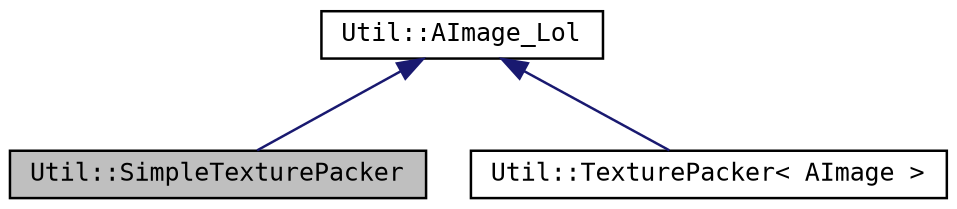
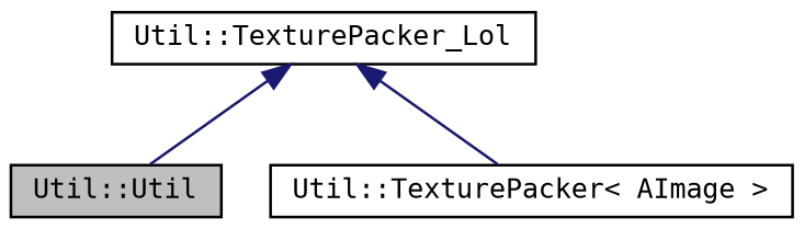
  digraph {
    fontname="DejaVu Sans Mono"
    node [color=black fillcolor=white fontname="DejaVu Sans Mono" fontsize=10 shape=record style=filled]
    edge [color=midnightblue dir=back fontname="DejaVu Sans Mono" fontsize=10 labelfontname=Helvetica labelfontsize=10 style=solid]
-   n1 [fillcolor=grey75 fontcolor=black height=0.2 label="Util::SimpleTexturePacker" width=0.4]
+   n1 [fillcolor=grey75 fontcolor=black height=0.2 label="Util::Util" width=0.4]
    n2 [height=0.2 label="Util::TexturePacker\< AImage \>" width=0.4]
-   n3 [height=0.2 label="Util::AImage_Lol" width=0.4]
+   n3 [height=0.2 label="Util::TexturePacker_Lol" width=0.4]
    n3 -> n1
    n3 -> n2
  }
